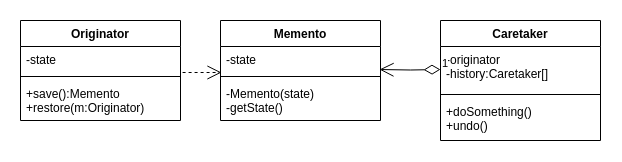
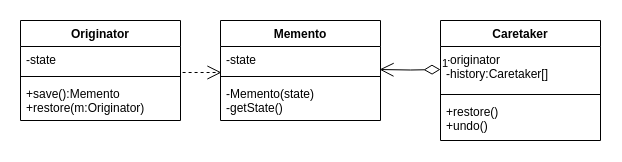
  <mxCell id="0" />
  <mxCell id="1" parent="0" />
  <mxCell id="2" value="Originator" style="swimlane;fontStyle=1;align=center;verticalAlign=top;childLayout=stackLayout;horizontal=1;startSize=26;horizontalStack=0;resizeParent=1;resizeParentMax=0;resizeLast=0;collapsible=1;marginBottom=0;whiteSpace=wrap;html=1;" vertex="1" parent="1"><mxGeometry x="20" y="20" width="160" height="100" as="geometry" /></mxCell>
  <mxCell id="3" value="-state" style="text;strokeColor=none;fillColor=none;align=left;verticalAlign=top;spacingLeft=4;spacingRight=4;overflow=hidden;rotatable=0;points=[[0,0.5],[1,0.5]];portConstraint=eastwest;whiteSpace=wrap;html=1;" vertex="1" parent="2"><mxGeometry y="26" width="160" height="26" as="geometry" /></mxCell>
  <mxCell id="4" value="" style="line;strokeWidth=1;fillColor=none;align=left;verticalAlign=middle;spacingTop=-1;spacingLeft=3;spacingRight=3;rotatable=0;labelPosition=right;points=[];portConstraint=eastwest;strokeColor=inherit;" vertex="1" parent="2"><mxGeometry y="52" width="160" height="8" as="geometry" /></mxCell>
  <mxCell id="5" value="+save():Memento&lt;div&gt;+restore(m:Originator)&lt;/div&gt;" style="text;strokeColor=none;fillColor=none;align=left;verticalAlign=top;spacingLeft=4;spacingRight=4;overflow=hidden;rotatable=0;points=[[0,0.5],[1,0.5]];portConstraint=eastwest;whiteSpace=wrap;html=1;" vertex="1" parent="2"><mxGeometry y="60" width="160" height="40" as="geometry" /></mxCell>
  <mxCell id="6" value="Memento" style="swimlane;fontStyle=1;align=center;verticalAlign=top;childLayout=stackLayout;horizontal=1;startSize=26;horizontalStack=0;resizeParent=1;resizeParentMax=0;resizeLast=0;collapsible=1;marginBottom=0;whiteSpace=wrap;html=1;" vertex="1" parent="1"><mxGeometry x="220" y="20" width="160" height="100" as="geometry" /></mxCell>
  <mxCell id="7" value="-state" style="text;strokeColor=none;fillColor=none;align=left;verticalAlign=top;spacingLeft=4;spacingRight=4;overflow=hidden;rotatable=0;points=[[0,0.5],[1,0.5]];portConstraint=eastwest;whiteSpace=wrap;html=1;" vertex="1" parent="6"><mxGeometry y="26" width="160" height="26" as="geometry" /></mxCell>
  <mxCell id="8" value="" style="line;strokeWidth=1;fillColor=none;align=left;verticalAlign=middle;spacingTop=-1;spacingLeft=3;spacingRight=3;rotatable=0;labelPosition=right;points=[];portConstraint=eastwest;strokeColor=inherit;" vertex="1" parent="6"><mxGeometry y="52" width="160" height="8" as="geometry" /></mxCell>
  <mxCell id="9" value="-Memento(state)&lt;div&gt;-getState()&lt;/div&gt;" style="text;strokeColor=none;fillColor=none;align=left;verticalAlign=top;spacingLeft=4;spacingRight=4;overflow=hidden;rotatable=0;points=[[0,0.5],[1,0.5]];portConstraint=eastwest;whiteSpace=wrap;html=1;" vertex="1" parent="6"><mxGeometry y="60" width="160" height="40" as="geometry" /></mxCell>
  <mxCell id="10" value="Caretaker&lt;div&gt;&lt;br&gt;&lt;/div&gt;" style="swimlane;fontStyle=1;align=center;verticalAlign=top;childLayout=stackLayout;horizontal=1;startSize=26;horizontalStack=0;resizeParent=1;resizeParentMax=0;resizeLast=0;collapsible=1;marginBottom=0;whiteSpace=wrap;html=1;" vertex="1" parent="1"><mxGeometry x="440" y="20" width="160" height="120" as="geometry" /></mxCell>
  <mxCell id="11" value="-originator&lt;div&gt;-history:Caretaker[]&lt;/div&gt;" style="text;strokeColor=none;fillColor=none;align=left;verticalAlign=top;spacingLeft=4;spacingRight=4;overflow=hidden;rotatable=0;points=[[0,0.5],[1,0.5]];portConstraint=eastwest;whiteSpace=wrap;html=1;" vertex="1" parent="10"><mxGeometry y="26" width="160" height="44" as="geometry" /></mxCell>
  <mxCell id="12" value="" style="line;strokeWidth=1;fillColor=none;align=left;verticalAlign=middle;spacingTop=-1;spacingLeft=3;spacingRight=3;rotatable=0;labelPosition=right;points=[];portConstraint=eastwest;strokeColor=inherit;" vertex="1" parent="10"><mxGeometry y="70" width="160" height="8" as="geometry" /></mxCell>
- <mxCell id="13" value="+doSomething()&lt;div&gt;+undo()&lt;/div&gt;" style="text;strokeColor=none;fillColor=none;align=left;verticalAlign=top;spacingLeft=4;spacingRight=4;overflow=hidden;rotatable=0;points=[[0,0.5],[1,0.5]];portConstraint=eastwest;whiteSpace=wrap;html=1;" vertex="1" parent="10"><mxGeometry y="78" width="160" height="42" as="geometry" /></mxCell>
+ <mxCell id="13" value="+restore()&lt;div&gt;+undo()&lt;/div&gt;" style="text;strokeColor=none;fillColor=none;align=left;verticalAlign=top;spacingLeft=4;spacingRight=4;overflow=hidden;rotatable=0;points=[[0,0.5],[1,0.5]];portConstraint=eastwest;whiteSpace=wrap;html=1;" vertex="1" parent="10"><mxGeometry y="78" width="160" height="42" as="geometry" /></mxCell>
  <mxCell id="14" value="" style="endArrow=open;endSize=12;dashed=1;html=1;rounded=0;exitX=1.013;exitY=1;exitDx=0;exitDy=0;exitPerimeter=0;entryX=0.006;entryY=1;entryDx=0;entryDy=0;entryPerimeter=0;" edge="1" parent="1" source="3" target="7"><mxGeometry width="160" relative="1" as="geometry"><mxPoint x="240" y="340" as="sourcePoint" /><mxPoint x="400" y="340" as="targetPoint" /></mxGeometry></mxCell>
  <mxCell id="15" value="1" style="endArrow=open;html=1;endSize=12;startArrow=diamondThin;startSize=14;startFill=0;edgeStyle=orthogonalEdgeStyle;align=left;verticalAlign=bottom;rounded=0;entryX=0.994;entryY=0.885;entryDx=0;entryDy=0;entryPerimeter=0;" edge="1" parent="1" target="7"><mxGeometry x="-1" y="3" relative="1" as="geometry"><mxPoint x="440" y="69" as="sourcePoint" /><mxPoint x="400" y="67" as="targetPoint" /></mxGeometry></mxCell>
